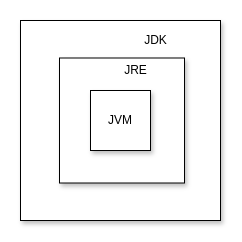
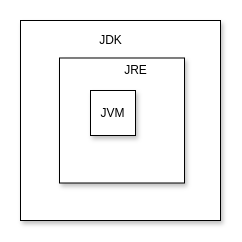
  <mxCell id="0" />
  <mxCell id="1" parent="0" />
  <mxCell id="2" value="" style="whiteSpace=wrap;html=1;aspect=fixed;shadow=1;" vertex="1" parent="1"><mxGeometry x="20" y="20" width="200" height="200" as="geometry" /></mxCell>
  <mxCell id="3" value="" style="whiteSpace=wrap;html=1;aspect=fixed;shadow=1;" vertex="1" parent="1"><mxGeometry x="59" y="57.5" width="125" height="125" as="geometry" /></mxCell>
- <mxCell id="4" value="JVM" style="whiteSpace=wrap;html=1;aspect=fixed;shadow=1;" vertex="1" parent="1"><mxGeometry x="90" y="90" width="60" height="60" as="geometry" /></mxCell>
- <mxCell id="5" value="JDK" style="text;html=1;resizable=0;autosize=1;align=center;verticalAlign=middle;points=[];fillColor=none;strokeColor=none;rounded=0;" vertex="1" parent="1"><mxGeometry x="135" y="30" width="40" height="20" as="geometry" /></mxCell>
+ <mxCell id="4" value="JVM" style="whiteSpace=wrap;html=1;aspect=fixed;shadow=1;" vertex="1" parent="1"><mxGeometry x="90" y="90" width="45" height="45" as="geometry" /></mxCell>
+ <mxCell id="5" value="JDK" style="text;html=1;resizable=0;autosize=1;align=center;verticalAlign=middle;points=[];fillColor=none;strokeColor=none;rounded=0;" vertex="1" parent="1"><mxGeometry x="90" y="30" width="40" height="20" as="geometry" /></mxCell>
  <mxCell id="6" value="JRE" style="text;html=1;resizable=0;autosize=1;align=center;verticalAlign=middle;points=[];fillColor=none;strokeColor=none;rounded=0;" vertex="1" parent="1"><mxGeometry x="115" y="60" width="40" height="20" as="geometry" /></mxCell>
